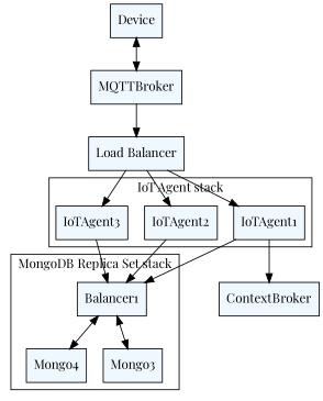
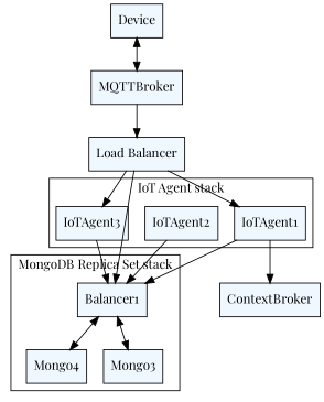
  digraph {
    compound=true
    fontname="Playfair Display"
    rankdir=TB
    splines=line
    node [fillcolor=aliceblue fontname="Playfair Display" shape=record style=filled]
    edge [fontname="Playfair Display"]
    IoTAgent1
    IoTAgent2
    IoTAgent3
    n4 [label=Balancer1]
    n5 [label=Mongo4]
    Mongo3
    ContextBroker
    Device
    MQTTBroker
    "Load Balancer"
    subgraph cluster_1 {
      label="IoT Agent stack"
      IoTAgent1
      IoTAgent2
      IoTAgent3
    }
    subgraph cluster_2 {
      label="MongoDB Replica Set stack"
      n4
      n5
      Mongo3
    }
    IoTAgent1 -> n4
    IoTAgent1 -> ContextBroker
    IoTAgent2 -> n4
    IoTAgent3 -> n4
    n4 -> n5 [dir=both]
    n4 -> Mongo3 [dir=both]
    Device -> MQTTBroker [dir=both]
    MQTTBroker -> "Load Balancer"
    "Load Balancer" -> IoTAgent1
-   "Load Balancer" -> IoTAgent2
+   "Load Balancer" -> n4
    "Load Balancer" -> IoTAgent3
  }
